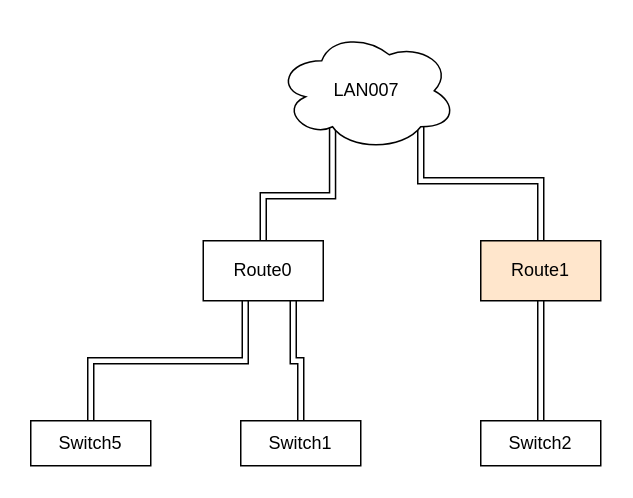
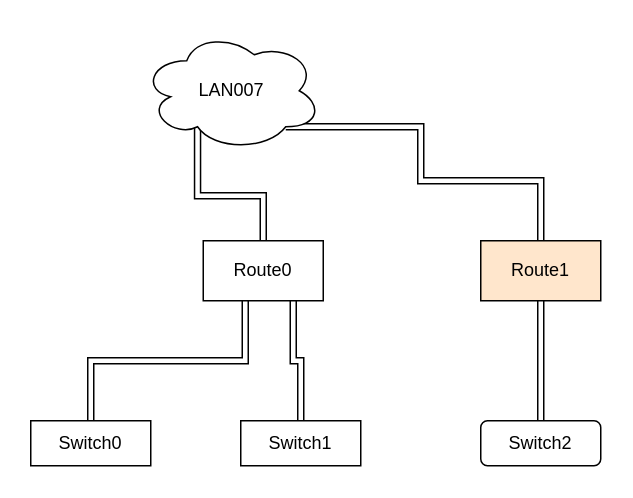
  <mxCell id="0" />
  <mxCell id="1" parent="0" />
  <mxCell id="2" style="edgeStyle=orthogonalEdgeStyle;shape=link;rounded=0;orthogonalLoop=1;jettySize=auto;html=1;exitX=0.31;exitY=0.8;exitDx=0;exitDy=0;exitPerimeter=0;entryX=0.5;entryY=0;entryDx=0;entryDy=0;strokeColor=#000000;" edge="1" parent="1" source="4" target="7"><mxGeometry relative="1" as="geometry" /></mxCell>
  <mxCell id="3" style="edgeStyle=orthogonalEdgeStyle;shape=link;rounded=0;orthogonalLoop=1;jettySize=auto;html=1;exitX=0.8;exitY=0.8;exitDx=0;exitDy=0;exitPerimeter=0;entryX=0.5;entryY=0;entryDx=0;entryDy=0;strokeColor=#000000;" edge="1" parent="1" source="4" target="9"><mxGeometry relative="1" as="geometry"><Array as="points"><mxPoint x="280" y="120" /><mxPoint x="360" y="120" /></Array></mxGeometry></mxCell>
- <mxCell id="4" value="LAN007" style="ellipse;shape=cloud;whiteSpace=wrap;html=1;" vertex="1" parent="1"><mxGeometry x="184" y="20" width="120" height="80" as="geometry" /></mxCell>
+ <mxCell id="4" value="LAN007" style="ellipse;shape=cloud;whiteSpace=wrap;html=1;" vertex="1" parent="1"><mxGeometry x="94" y="20" width="120" height="80" as="geometry" /></mxCell>
  <mxCell id="5" style="edgeStyle=orthogonalEdgeStyle;shape=link;rounded=0;orthogonalLoop=1;jettySize=auto;html=1;exitX=0.35;exitY=1;exitDx=0;exitDy=0;entryX=0.5;entryY=0;entryDx=0;entryDy=0;strokeColor=#000000;exitPerimeter=0;" edge="1" parent="1" source="7" target="10"><mxGeometry relative="1" as="geometry" /></mxCell>
  <mxCell id="6" style="edgeStyle=orthogonalEdgeStyle;shape=link;rounded=0;orthogonalLoop=1;jettySize=auto;html=1;exitX=0.75;exitY=1;exitDx=0;exitDy=0;entryX=0.5;entryY=0;entryDx=0;entryDy=0;strokeColor=#000000;" edge="1" parent="1" source="7" target="11"><mxGeometry relative="1" as="geometry" /></mxCell>
  <mxCell id="7" value="Route0" style="rounded=0;whiteSpace=wrap;html=1;" vertex="1" parent="1"><mxGeometry x="135" y="160" width="80" height="40" as="geometry" /></mxCell>
  <mxCell id="8" style="edgeStyle=orthogonalEdgeStyle;shape=link;rounded=0;orthogonalLoop=1;jettySize=auto;html=1;exitX=0.5;exitY=1;exitDx=0;exitDy=0;entryX=0.5;entryY=0;entryDx=0;entryDy=0;strokeColor=#000000;" edge="1" parent="1" source="9" target="12"><mxGeometry relative="1" as="geometry" /></mxCell>
  <mxCell id="9" value="Route1" style="rounded=0;whiteSpace=wrap;html=1;fillColor=#ffe6cc;" vertex="1" parent="1"><mxGeometry x="320" y="160" width="80" height="40" as="geometry" /></mxCell>
- <mxCell id="10" value="Switch5" style="rounded=0;whiteSpace=wrap;html=1;" vertex="1" parent="1"><mxGeometry x="20" y="280" width="80" height="30" as="geometry" /></mxCell>
+ <mxCell id="10" value="Switch0" style="rounded=0;whiteSpace=wrap;html=1;" vertex="1" parent="1"><mxGeometry x="20" y="280" width="80" height="30" as="geometry" /></mxCell>
  <mxCell id="11" value="Switch1" style="rounded=0;whiteSpace=wrap;html=1;" vertex="1" parent="1"><mxGeometry x="160" y="280" width="80" height="30" as="geometry" /></mxCell>
- <mxCell id="12" value="Switch2" style="rounded=0;whiteSpace=wrap;html=1;" vertex="1" parent="1"><mxGeometry x="320" y="280" width="80" height="30" as="geometry" /></mxCell>
+ <mxCell id="12" value="Switch2" style="whiteSpace=wrap;html=1;rounded=1;" vertex="1" parent="1"><mxGeometry x="320" y="280" width="80" height="30" as="geometry" /></mxCell>
